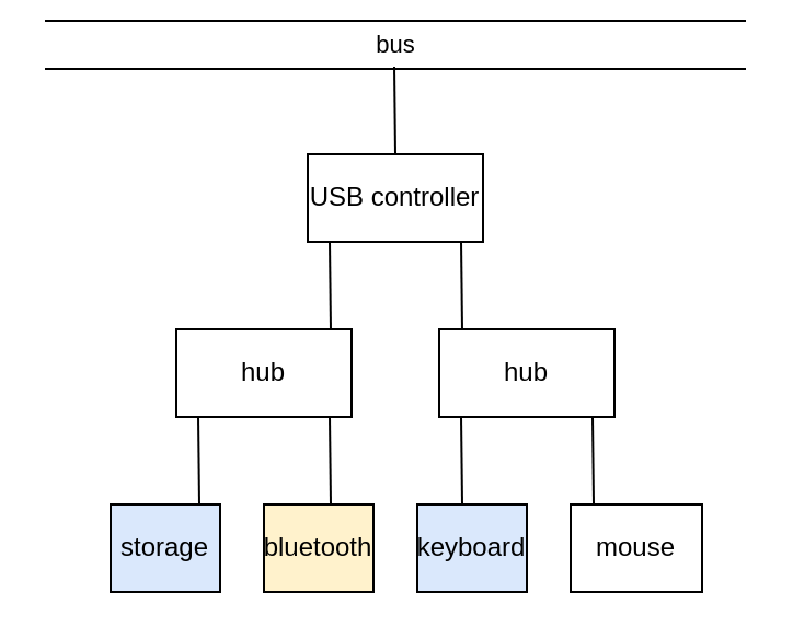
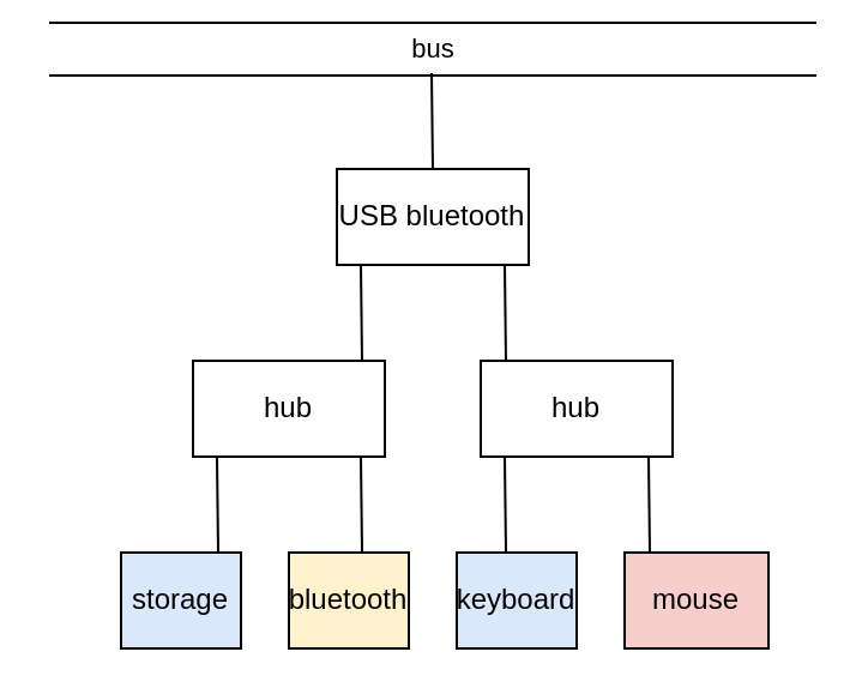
  <mxCell id="0" />
  <mxCell id="1" parent="0" />
  <mxCell id="2" value="bus" style="shape=link;html=1;rounded=0;width=22;" edge="1" parent="1"><mxGeometry width="100" relative="1" as="geometry"><mxPoint x="20" y="20" as="sourcePoint" /><mxPoint x="340" y="20" as="targetPoint" /></mxGeometry></mxCell>
- <mxCell id="3" value="USB controller" style="rounded=0;whiteSpace=wrap;html=1;" vertex="1" parent="1"><mxGeometry x="140" y="70" width="80" height="40" as="geometry" /></mxCell>
+ <mxCell id="3" value="USB bluetooth" style="rounded=0;whiteSpace=wrap;html=1;" vertex="1" parent="1"><mxGeometry x="140" y="70" width="80" height="40" as="geometry" /></mxCell>
  <mxCell id="4" value="" style="endArrow=none;html=1;rounded=0;" edge="1" parent="1"><mxGeometry width="50" height="50" relative="1" as="geometry"><mxPoint x="180" y="70" as="sourcePoint" /><mxPoint x="179.5" y="30" as="targetPoint" /></mxGeometry></mxCell>
  <mxCell id="5" value="" style="endArrow=none;html=1;rounded=0;" edge="1" parent="1"><mxGeometry width="50" height="50" relative="1" as="geometry"><mxPoint x="210.5" y="150" as="sourcePoint" /><mxPoint x="210" y="110" as="targetPoint" /></mxGeometry></mxCell>
  <mxCell id="6" value="hub" style="rounded=0;whiteSpace=wrap;html=1;" vertex="1" parent="1"><mxGeometry x="200" y="150" width="80" height="40" as="geometry" /></mxCell>
- <mxCell id="7" value="mouse" style="rounded=0;whiteSpace=wrap;html=1;" vertex="1" parent="1"><mxGeometry x="260" y="230" width="60" height="40" as="geometry" /></mxCell>
+ <mxCell id="7" value="mouse" style="rounded=0;whiteSpace=wrap;html=1;fillColor=#f8cecc;" vertex="1" parent="1"><mxGeometry x="260" y="230" width="60" height="40" as="geometry" /></mxCell>
  <mxCell id="8" value="keyboard" style="rounded=0;whiteSpace=wrap;html=1;fillColor=#dae8fc;" vertex="1" parent="1"><mxGeometry x="190" y="230" width="50" height="40" as="geometry" /></mxCell>
  <mxCell id="9" value="" style="endArrow=none;html=1;rounded=0;" edge="1" parent="1"><mxGeometry width="50" height="50" relative="1" as="geometry"><mxPoint x="270.5" y="230" as="sourcePoint" /><mxPoint x="270" y="190" as="targetPoint" /></mxGeometry></mxCell>
  <mxCell id="10" value="" style="endArrow=none;html=1;rounded=0;" edge="1" parent="1"><mxGeometry width="50" height="50" relative="1" as="geometry"><mxPoint x="210.5" y="230" as="sourcePoint" /><mxPoint x="210" y="190" as="targetPoint" /></mxGeometry></mxCell>
  <mxCell id="11" value="hub" style="rounded=0;whiteSpace=wrap;html=1;" vertex="1" parent="1"><mxGeometry x="80" y="150" width="80" height="40" as="geometry" /></mxCell>
  <mxCell id="12" value="" style="endArrow=none;html=1;rounded=0;" edge="1" parent="1"><mxGeometry width="50" height="50" relative="1" as="geometry"><mxPoint x="150.5" y="150" as="sourcePoint" /><mxPoint x="150" y="110" as="targetPoint" /></mxGeometry></mxCell>
  <mxCell id="13" value="" style="endArrow=none;html=1;rounded=0;" edge="1" parent="1"><mxGeometry width="50" height="50" relative="1" as="geometry"><mxPoint x="90.5" y="230" as="sourcePoint" /><mxPoint x="90" y="190" as="targetPoint" /></mxGeometry></mxCell>
  <mxCell id="14" value="" style="endArrow=none;html=1;rounded=0;" edge="1" parent="1"><mxGeometry width="50" height="50" relative="1" as="geometry"><mxPoint x="150.5" y="230" as="sourcePoint" /><mxPoint x="150" y="190" as="targetPoint" /></mxGeometry></mxCell>
  <mxCell id="15" value="bluetooth" style="rounded=0;whiteSpace=wrap;html=1;fillColor=#fff2cc;" vertex="1" parent="1"><mxGeometry x="120" y="230" width="50" height="40" as="geometry" /></mxCell>
  <mxCell id="16" value="storage" style="rounded=0;whiteSpace=wrap;html=1;fillColor=#dae8fc;" vertex="1" parent="1"><mxGeometry x="50" y="230" width="50" height="40" as="geometry" /></mxCell>
